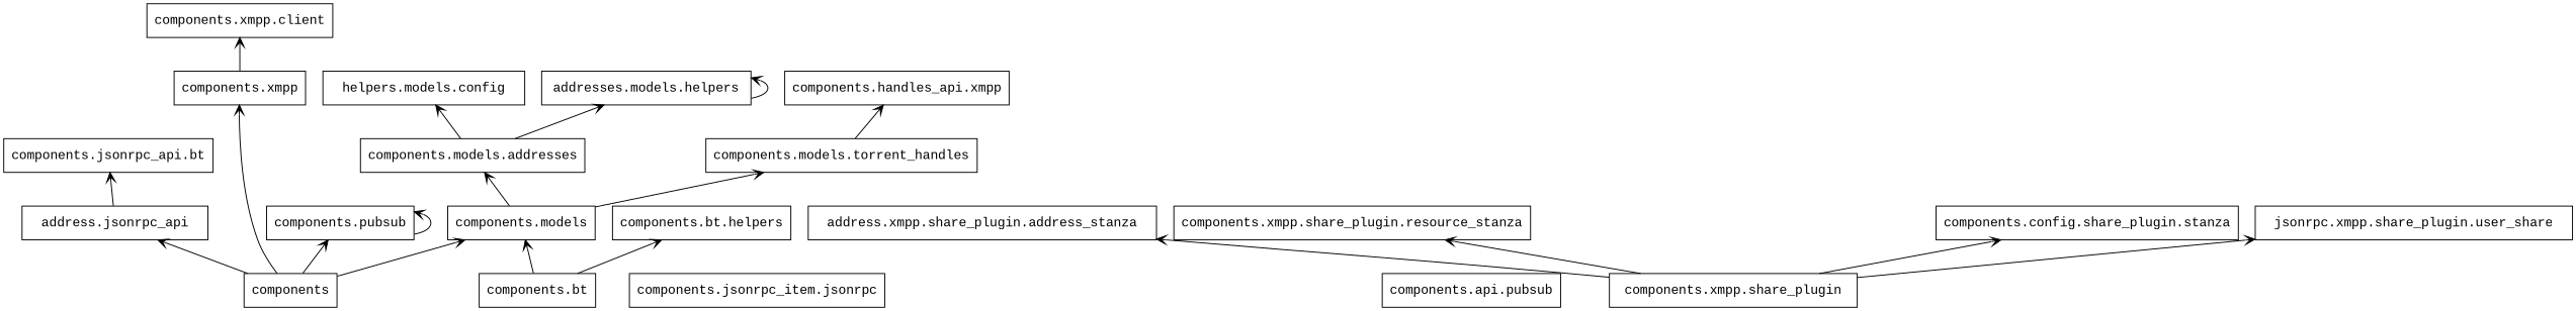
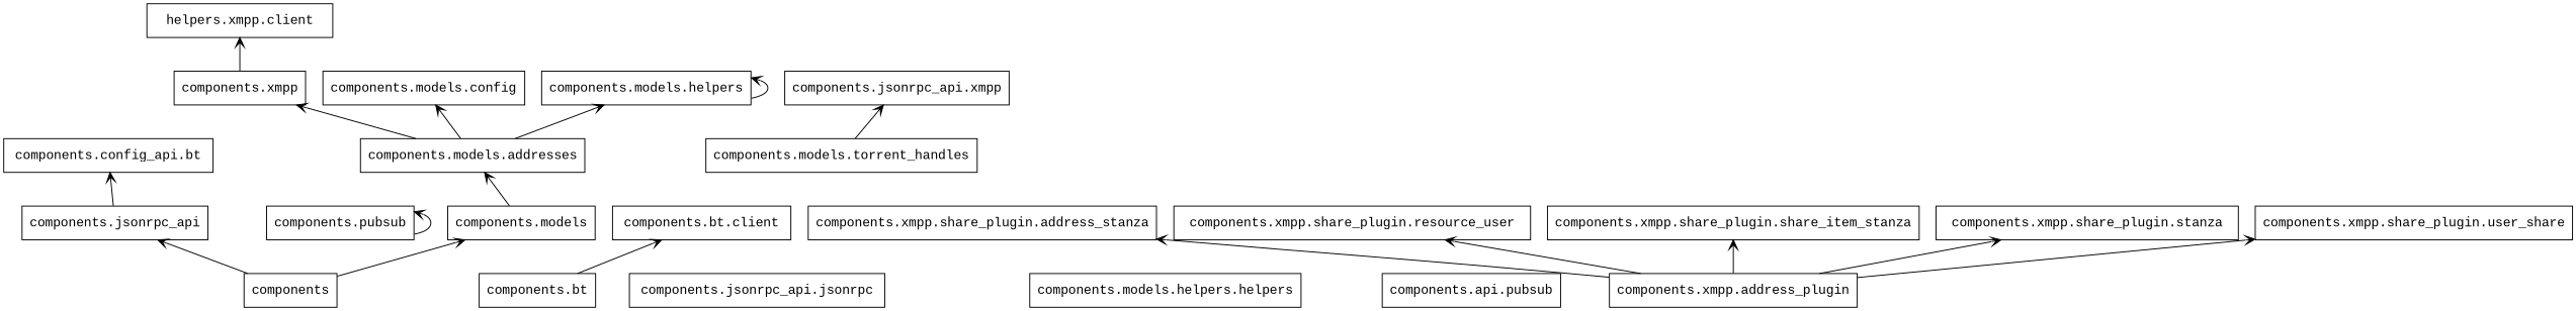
  digraph {
    fontname="Liberation Mono"
    rankdir=BT
    node [fontname="Liberation Mono" shape=box]
    edge [arrowhead=open arrowtail=none fontname="Liberation Mono"]
    n1 [label=components]
-   n2 [label="address.jsonrpc_api"]
+   n2 [label="components.jsonrpc_api"]
    n3 [label="components.models"]
    n4 [label="components.pubsub"]
    n5 [label="components.xmpp"]
    n6 [label="components.bt"]
-   n7 [label="components.bt.helpers"]
-   n8 [label="components.jsonrpc_api.bt"]
+   n7 [label="components.bt.client"]
+   n8 [label="components.config_api.bt"]
    n9 [label="components.models.addresses"]
    n10 [label="components.models.torrent_handles"]
-   n11 [label="components.xmpp.client"]
-   n12 [label="components.handles_api.xmpp"]
-   n13 [label="components.jsonrpc_item.jsonrpc"]
-   n14 [label="helpers.models.config"]
-   n15 [label="addresses.models.helpers"]
+   n11 [label="helpers.xmpp.client"]
+   n12 [label="components.jsonrpc_api.xmpp"]
+   n13 [label="components.jsonrpc_api.jsonrpc"]
+   n14 [label="components.models.config"]
+   n15 [label="components.models.helpers"]
+   n16 [label="components.models.helpers.helpers"]
    n17 [label="components.api.pubsub"]
-   n18 [label="components.xmpp.share_plugin"]
-   n19 [label="address.xmpp.share_plugin.address_stanza"]
-   n20 [label="components.xmpp.share_plugin.resource_stanza"]
-   n22 [label="components.config.share_plugin.stanza"]
-   n23 [label="jsonrpc.xmpp.share_plugin.user_share"]
+   n18 [label="components.xmpp.address_plugin"]
+   n19 [label="components.xmpp.share_plugin.address_stanza"]
+   n20 [label="components.xmpp.share_plugin.resource_user"]
+   n21 [label="components.xmpp.share_plugin.share_item_stanza"]
+   n22 [label="components.xmpp.share_plugin.stanza"]
+   n23 [label="components.xmpp.share_plugin.user_share"]
    n1 -> n2
    n1 -> n3
-   n1 -> n4
-   n1 -> n5
+   n9 -> n5
    n2 -> n8
    n3 -> n9
-   n3 -> n10
    n4 -> n4
    n5 -> n11
-   n6 -> n3
    n6 -> n7
    n9 -> n14
    n9 -> n15
    n10 -> n12
    n15 -> n15
    n18 -> n19
    n18 -> n20
+   n18 -> n21
    n18 -> n22
    n18 -> n23
  }
